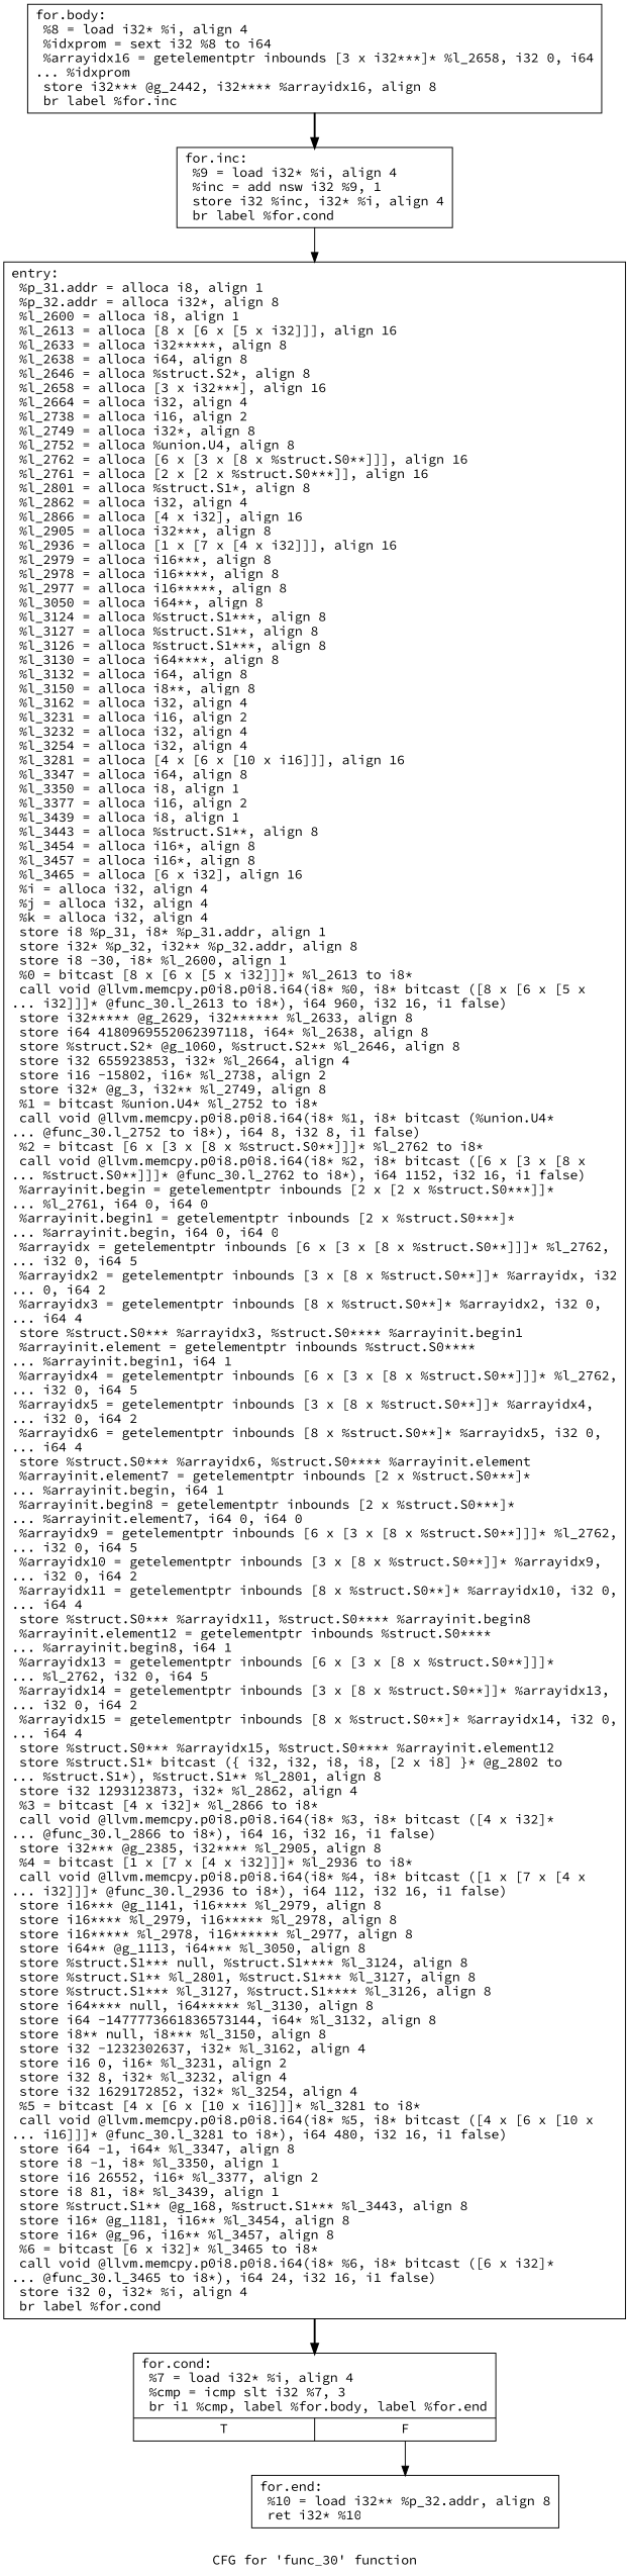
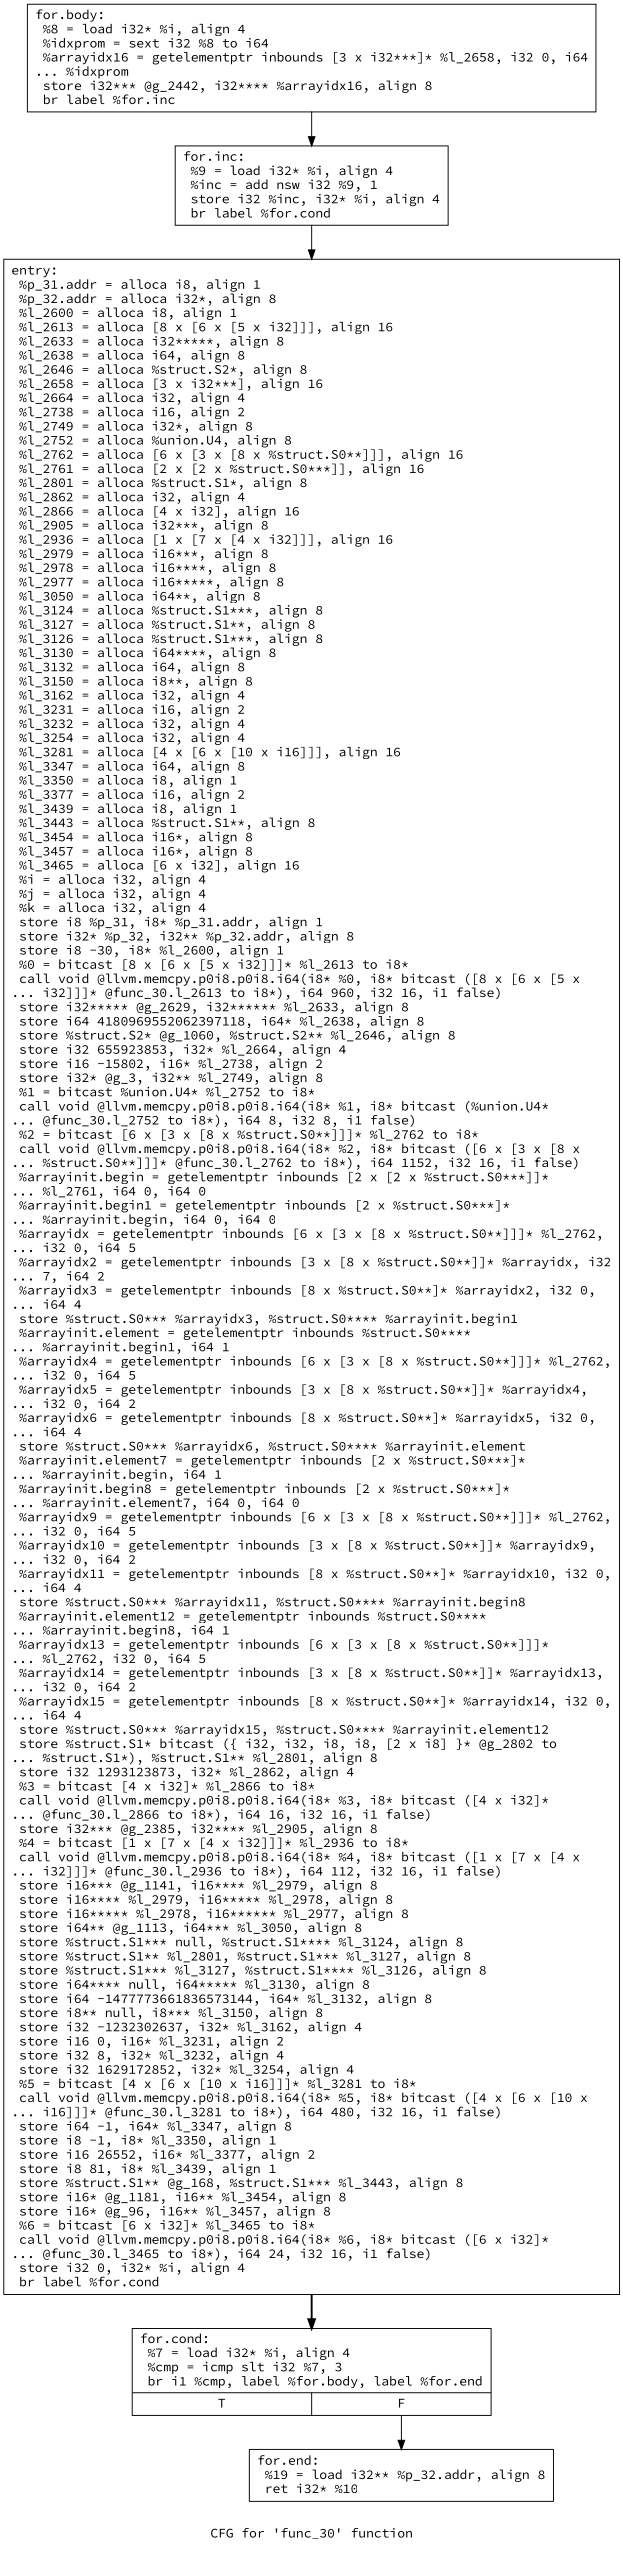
  digraph {
    fontname="Source Code Pro"
    label="CFG for 'func_30' function"
    node [fontname="Source Code Pro" shape=record]
    edge [fontname="Source Code Pro" style=bold]
-   n1 [label="{entry:\l  %p_31.addr = alloca i8, align 1\l  %p_32.addr = alloca i32*, align 8\l  %l_2600 = alloca i8, align 1\l  %l_2613 = alloca [8 x [6 x [5 x i32]]], align 16\l  %l_2633 = alloca i32*****, align 8\l  %l_2638 = alloca i64, align 8\l  %l_2646 = alloca %struct.S2*, align 8\l  %l_2658 = alloca [3 x i32***], align 16\l  %l_2664 = alloca i32, align 4\l  %l_2738 = alloca i16, align 2\l  %l_2749 = alloca i32*, align 8\l  %l_2752 = alloca %union.U4, align 8\l  %l_2762 = alloca [6 x [3 x [8 x %struct.S0**]]], align 16\l  %l_2761 = alloca [2 x [2 x %struct.S0***]], align 16\l  %l_2801 = alloca %struct.S1*, align 8\l  %l_2862 = alloca i32, align 4\l  %l_2866 = alloca [4 x i32], align 16\l  %l_2905 = alloca i32***, align 8\l  %l_2936 = alloca [1 x [7 x [4 x i32]]], align 16\l  %l_2979 = alloca i16***, align 8\l  %l_2978 = alloca i16****, align 8\l  %l_2977 = alloca i16*****, align 8\l  %l_3050 = alloca i64**, align 8\l  %l_3124 = alloca %struct.S1***, align 8\l  %l_3127 = alloca %struct.S1**, align 8\l  %l_3126 = alloca %struct.S1***, align 8\l  %l_3130 = alloca i64****, align 8\l  %l_3132 = alloca i64, align 8\l  %l_3150 = alloca i8**, align 8\l  %l_3162 = alloca i32, align 4\l  %l_3231 = alloca i16, align 2\l  %l_3232 = alloca i32, align 4\l  %l_3254 = alloca i32, align 4\l  %l_3281 = alloca [4 x [6 x [10 x i16]]], align 16\l  %l_3347 = alloca i64, align 8\l  %l_3350 = alloca i8, align 1\l  %l_3377 = alloca i16, align 2\l  %l_3439 = alloca i8, align 1\l  %l_3443 = alloca %struct.S1**, align 8\l  %l_3454 = alloca i16*, align 8\l  %l_3457 = alloca i16*, align 8\l  %l_3465 = alloca [6 x i32], align 16\l  %i = alloca i32, align 4\l  %j = alloca i32, align 4\l  %k = alloca i32, align 4\l  store i8 %p_31, i8* %p_31.addr, align 1\l  store i32* %p_32, i32** %p_32.addr, align 8\l  store i8 -30, i8* %l_2600, align 1\l  %0 = bitcast [8 x [6 x [5 x i32]]]* %l_2613 to i8*\l  call void @llvm.memcpy.p0i8.p0i8.i64(i8* %0, i8* bitcast ([8 x [6 x [5 x\l... i32]]]* @func_30.l_2613 to i8*), i64 960, i32 16, i1 false)\l  store i32***** @g_2629, i32****** %l_2633, align 8\l  store i64 4180969552062397118, i64* %l_2638, align 8\l  store %struct.S2* @g_1060, %struct.S2** %l_2646, align 8\l  store i32 655923853, i32* %l_2664, align 4\l  store i16 -15802, i16* %l_2738, align 2\l  store i32* @g_3, i32** %l_2749, align 8\l  %1 = bitcast %union.U4* %l_2752 to i8*\l  call void @llvm.memcpy.p0i8.p0i8.i64(i8* %1, i8* bitcast (%union.U4*\l... @func_30.l_2752 to i8*), i64 8, i32 8, i1 false)\l  %2 = bitcast [6 x [3 x [8 x %struct.S0**]]]* %l_2762 to i8*\l  call void @llvm.memcpy.p0i8.p0i8.i64(i8* %2, i8* bitcast ([6 x [3 x [8 x\l... %struct.S0**]]]* @func_30.l_2762 to i8*), i64 1152, i32 16, i1 false)\l  %arrayinit.begin = getelementptr inbounds [2 x [2 x %struct.S0***]]*\l... %l_2761, i64 0, i64 0\l  %arrayinit.begin1 = getelementptr inbounds [2 x %struct.S0***]*\l... %arrayinit.begin, i64 0, i64 0\l  %arrayidx = getelementptr inbounds [6 x [3 x [8 x %struct.S0**]]]* %l_2762,\l... i32 0, i64 5\l  %arrayidx2 = getelementptr inbounds [3 x [8 x %struct.S0**]]* %arrayidx, i32\l... 0, i64 2\l  %arrayidx3 = getelementptr inbounds [8 x %struct.S0**]* %arrayidx2, i32 0,\l... i64 4\l  store %struct.S0*** %arrayidx3, %struct.S0**** %arrayinit.begin1\l  %arrayinit.element = getelementptr inbounds %struct.S0****\l... %arrayinit.begin1, i64 1\l  %arrayidx4 = getelementptr inbounds [6 x [3 x [8 x %struct.S0**]]]* %l_2762,\l... i32 0, i64 5\l  %arrayidx5 = getelementptr inbounds [3 x [8 x %struct.S0**]]* %arrayidx4,\l... i32 0, i64 2\l  %arrayidx6 = getelementptr inbounds [8 x %struct.S0**]* %arrayidx5, i32 0,\l... i64 4\l  store %struct.S0*** %arrayidx6, %struct.S0**** %arrayinit.element\l  %arrayinit.element7 = getelementptr inbounds [2 x %struct.S0***]*\l... %arrayinit.begin, i64 1\l  %arrayinit.begin8 = getelementptr inbounds [2 x %struct.S0***]*\l... %arrayinit.element7, i64 0, i64 0\l  %arrayidx9 = getelementptr inbounds [6 x [3 x [8 x %struct.S0**]]]* %l_2762,\l... i32 0, i64 5\l  %arrayidx10 = getelementptr inbounds [3 x [8 x %struct.S0**]]* %arrayidx9,\l... i32 0, i64 2\l  %arrayidx11 = getelementptr inbounds [8 x %struct.S0**]* %arrayidx10, i32 0,\l... i64 4\l  store %struct.S0*** %arrayidx11, %struct.S0**** %arrayinit.begin8\l  %arrayinit.element12 = getelementptr inbounds %struct.S0****\l... %arrayinit.begin8, i64 1\l  %arrayidx13 = getelementptr inbounds [6 x [3 x [8 x %struct.S0**]]]*\l... %l_2762, i32 0, i64 5\l  %arrayidx14 = getelementptr inbounds [3 x [8 x %struct.S0**]]* %arrayidx13,\l... i32 0, i64 2\l  %arrayidx15 = getelementptr inbounds [8 x %struct.S0**]* %arrayidx14, i32 0,\l... i64 4\l  store %struct.S0*** %arrayidx15, %struct.S0**** %arrayinit.element12\l  store %struct.S1* bitcast (\{ i32, i32, i8, i8, [2 x i8] \}* @g_2802 to\l... %struct.S1*), %struct.S1** %l_2801, align 8\l  store i32 1293123873, i32* %l_2862, align 4\l  %3 = bitcast [4 x i32]* %l_2866 to i8*\l  call void @llvm.memcpy.p0i8.p0i8.i64(i8* %3, i8* bitcast ([4 x i32]*\l... @func_30.l_2866 to i8*), i64 16, i32 16, i1 false)\l  store i32*** @g_2385, i32**** %l_2905, align 8\l  %4 = bitcast [1 x [7 x [4 x i32]]]* %l_2936 to i8*\l  call void @llvm.memcpy.p0i8.p0i8.i64(i8* %4, i8* bitcast ([1 x [7 x [4 x\l... i32]]]* @func_30.l_2936 to i8*), i64 112, i32 16, i1 false)\l  store i16*** @g_1141, i16**** %l_2979, align 8\l  store i16**** %l_2979, i16***** %l_2978, align 8\l  store i16***** %l_2978, i16****** %l_2977, align 8\l  store i64** @g_1113, i64*** %l_3050, align 8\l  store %struct.S1*** null, %struct.S1**** %l_3124, align 8\l  store %struct.S1** %l_2801, %struct.S1*** %l_3127, align 8\l  store %struct.S1*** %l_3127, %struct.S1**** %l_3126, align 8\l  store i64**** null, i64***** %l_3130, align 8\l  store i64 -1477773661836573144, i64* %l_3132, align 8\l  store i8** null, i8*** %l_3150, align 8\l  store i32 -1232302637, i32* %l_3162, align 4\l  store i16 0, i16* %l_3231, align 2\l  store i32 8, i32* %l_3232, align 4\l  store i32 1629172852, i32* %l_3254, align 4\l  %5 = bitcast [4 x [6 x [10 x i16]]]* %l_3281 to i8*\l  call void @llvm.memcpy.p0i8.p0i8.i64(i8* %5, i8* bitcast ([4 x [6 x [10 x\l... i16]]]* @func_30.l_3281 to i8*), i64 480, i32 16, i1 false)\l  store i64 -1, i64* %l_3347, align 8\l  store i8 -1, i8* %l_3350, align 1\l  store i16 26552, i16* %l_3377, align 2\l  store i8 81, i8* %l_3439, align 1\l  store %struct.S1** @g_168, %struct.S1*** %l_3443, align 8\l  store i16* @g_1181, i16** %l_3454, align 8\l  store i16* @g_96, i16** %l_3457, align 8\l  %6 = bitcast [6 x i32]* %l_3465 to i8*\l  call void @llvm.memcpy.p0i8.p0i8.i64(i8* %6, i8* bitcast ([6 x i32]*\l... @func_30.l_3465 to i8*), i64 24, i32 16, i1 false)\l  store i32 0, i32* %i, align 4\l  br label %for.cond\l}"]
+   n1 [label="{entry:\l  %p_31.addr = alloca i8, align 1\l  %p_32.addr = alloca i32*, align 8\l  %l_2600 = alloca i8, align 1\l  %l_2613 = alloca [8 x [6 x [5 x i32]]], align 16\l  %l_2633 = alloca i32*****, align 8\l  %l_2638 = alloca i64, align 8\l  %l_2646 = alloca %struct.S2*, align 8\l  %l_2658 = alloca [3 x i32***], align 16\l  %l_2664 = alloca i32, align 4\l  %l_2738 = alloca i16, align 2\l  %l_2749 = alloca i32*, align 8\l  %l_2752 = alloca %union.U4, align 8\l  %l_2762 = alloca [6 x [3 x [8 x %struct.S0**]]], align 16\l  %l_2761 = alloca [2 x [2 x %struct.S0***]], align 16\l  %l_2801 = alloca %struct.S1*, align 8\l  %l_2862 = alloca i32, align 4\l  %l_2866 = alloca [4 x i32], align 16\l  %l_2905 = alloca i32***, align 8\l  %l_2936 = alloca [1 x [7 x [4 x i32]]], align 16\l  %l_2979 = alloca i16***, align 8\l  %l_2978 = alloca i16****, align 8\l  %l_2977 = alloca i16*****, align 8\l  %l_3050 = alloca i64**, align 8\l  %l_3124 = alloca %struct.S1***, align 8\l  %l_3127 = alloca %struct.S1**, align 8\l  %l_3126 = alloca %struct.S1***, align 8\l  %l_3130 = alloca i64****, align 8\l  %l_3132 = alloca i64, align 8\l  %l_3150 = alloca i8**, align 8\l  %l_3162 = alloca i32, align 4\l  %l_3231 = alloca i16, align 2\l  %l_3232 = alloca i32, align 4\l  %l_3254 = alloca i32, align 4\l  %l_3281 = alloca [4 x [6 x [10 x i16]]], align 16\l  %l_3347 = alloca i64, align 8\l  %l_3350 = alloca i8, align 1\l  %l_3377 = alloca i16, align 2\l  %l_3439 = alloca i8, align 1\l  %l_3443 = alloca %struct.S1**, align 8\l  %l_3454 = alloca i16*, align 8\l  %l_3457 = alloca i16*, align 8\l  %l_3465 = alloca [6 x i32], align 16\l  %i = alloca i32, align 4\l  %j = alloca i32, align 4\l  %k = alloca i32, align 4\l  store i8 %p_31, i8* %p_31.addr, align 1\l  store i32* %p_32, i32** %p_32.addr, align 8\l  store i8 -30, i8* %l_2600, align 1\l  %0 = bitcast [8 x [6 x [5 x i32]]]* %l_2613 to i8*\l  call void @llvm.memcpy.p0i8.p0i8.i64(i8* %0, i8* bitcast ([8 x [6 x [5 x\l... i32]]]* @func_30.l_2613 to i8*), i64 960, i32 16, i1 false)\l  store i32***** @g_2629, i32****** %l_2633, align 8\l  store i64 4180969552062397118, i64* %l_2638, align 8\l  store %struct.S2* @g_1060, %struct.S2** %l_2646, align 8\l  store i32 655923853, i32* %l_2664, align 4\l  store i16 -15802, i16* %l_2738, align 2\l  store i32* @g_3, i32** %l_2749, align 8\l  %1 = bitcast %union.U4* %l_2752 to i8*\l  call void @llvm.memcpy.p0i8.p0i8.i64(i8* %1, i8* bitcast (%union.U4*\l... @func_30.l_2752 to i8*), i64 8, i32 8, i1 false)\l  %2 = bitcast [6 x [3 x [8 x %struct.S0**]]]* %l_2762 to i8*\l  call void @llvm.memcpy.p0i8.p0i8.i64(i8* %2, i8* bitcast ([6 x [3 x [8 x\l... %struct.S0**]]]* @func_30.l_2762 to i8*), i64 1152, i32 16, i1 false)\l  %arrayinit.begin = getelementptr inbounds [2 x [2 x %struct.S0***]]*\l... %l_2761, i64 0, i64 0\l  %arrayinit.begin1 = getelementptr inbounds [2 x %struct.S0***]*\l... %arrayinit.begin, i64 0, i64 0\l  %arrayidx = getelementptr inbounds [6 x [3 x [8 x %struct.S0**]]]* %l_2762,\l... i32 0, i64 5\l  %arrayidx2 = getelementptr inbounds [3 x [8 x %struct.S0**]]* %arrayidx, i32\l... 7, i64 2\l  %arrayidx3 = getelementptr inbounds [8 x %struct.S0**]* %arrayidx2, i32 0,\l... i64 4\l  store %struct.S0*** %arrayidx3, %struct.S0**** %arrayinit.begin1\l  %arrayinit.element = getelementptr inbounds %struct.S0****\l... %arrayinit.begin1, i64 1\l  %arrayidx4 = getelementptr inbounds [6 x [3 x [8 x %struct.S0**]]]* %l_2762,\l... i32 0, i64 5\l  %arrayidx5 = getelementptr inbounds [3 x [8 x %struct.S0**]]* %arrayidx4,\l... i32 0, i64 2\l  %arrayidx6 = getelementptr inbounds [8 x %struct.S0**]* %arrayidx5, i32 0,\l... i64 4\l  store %struct.S0*** %arrayidx6, %struct.S0**** %arrayinit.element\l  %arrayinit.element7 = getelementptr inbounds [2 x %struct.S0***]*\l... %arrayinit.begin, i64 1\l  %arrayinit.begin8 = getelementptr inbounds [2 x %struct.S0***]*\l... %arrayinit.element7, i64 0, i64 0\l  %arrayidx9 = getelementptr inbounds [6 x [3 x [8 x %struct.S0**]]]* %l_2762,\l... i32 0, i64 5\l  %arrayidx10 = getelementptr inbounds [3 x [8 x %struct.S0**]]* %arrayidx9,\l... i32 0, i64 2\l  %arrayidx11 = getelementptr inbounds [8 x %struct.S0**]* %arrayidx10, i32 0,\l... i64 4\l  store %struct.S0*** %arrayidx11, %struct.S0**** %arrayinit.begin8\l  %arrayinit.element12 = getelementptr inbounds %struct.S0****\l... %arrayinit.begin8, i64 1\l  %arrayidx13 = getelementptr inbounds [6 x [3 x [8 x %struct.S0**]]]*\l... %l_2762, i32 0, i64 5\l  %arrayidx14 = getelementptr inbounds [3 x [8 x %struct.S0**]]* %arrayidx13,\l... i32 0, i64 2\l  %arrayidx15 = getelementptr inbounds [8 x %struct.S0**]* %arrayidx14, i32 0,\l... i64 4\l  store %struct.S0*** %arrayidx15, %struct.S0**** %arrayinit.element12\l  store %struct.S1* bitcast (\{ i32, i32, i8, i8, [2 x i8] \}* @g_2802 to\l... %struct.S1*), %struct.S1** %l_2801, align 8\l  store i32 1293123873, i32* %l_2862, align 4\l  %3 = bitcast [4 x i32]* %l_2866 to i8*\l  call void @llvm.memcpy.p0i8.p0i8.i64(i8* %3, i8* bitcast ([4 x i32]*\l... @func_30.l_2866 to i8*), i64 16, i32 16, i1 false)\l  store i32*** @g_2385, i32**** %l_2905, align 8\l  %4 = bitcast [1 x [7 x [4 x i32]]]* %l_2936 to i8*\l  call void @llvm.memcpy.p0i8.p0i8.i64(i8* %4, i8* bitcast ([1 x [7 x [4 x\l... i32]]]* @func_30.l_2936 to i8*), i64 112, i32 16, i1 false)\l  store i16*** @g_1141, i16**** %l_2979, align 8\l  store i16**** %l_2979, i16***** %l_2978, align 8\l  store i16***** %l_2978, i16****** %l_2977, align 8\l  store i64** @g_1113, i64*** %l_3050, align 8\l  store %struct.S1*** null, %struct.S1**** %l_3124, align 8\l  store %struct.S1** %l_2801, %struct.S1*** %l_3127, align 8\l  store %struct.S1*** %l_3127, %struct.S1**** %l_3126, align 8\l  store i64**** null, i64***** %l_3130, align 8\l  store i64 -1477773661836573144, i64* %l_3132, align 8\l  store i8** null, i8*** %l_3150, align 8\l  store i32 -1232302637, i32* %l_3162, align 4\l  store i16 0, i16* %l_3231, align 2\l  store i32 8, i32* %l_3232, align 4\l  store i32 1629172852, i32* %l_3254, align 4\l  %5 = bitcast [4 x [6 x [10 x i16]]]* %l_3281 to i8*\l  call void @llvm.memcpy.p0i8.p0i8.i64(i8* %5, i8* bitcast ([4 x [6 x [10 x\l... i16]]]* @func_30.l_3281 to i8*), i64 480, i32 16, i1 false)\l  store i64 -1, i64* %l_3347, align 8\l  store i8 -1, i8* %l_3350, align 1\l  store i16 26552, i16* %l_3377, align 2\l  store i8 81, i8* %l_3439, align 1\l  store %struct.S1** @g_168, %struct.S1*** %l_3443, align 8\l  store i16* @g_1181, i16** %l_3454, align 8\l  store i16* @g_96, i16** %l_3457, align 8\l  %6 = bitcast [6 x i32]* %l_3465 to i8*\l  call void @llvm.memcpy.p0i8.p0i8.i64(i8* %6, i8* bitcast ([6 x i32]*\l... @func_30.l_3465 to i8*), i64 24, i32 16, i1 false)\l  store i32 0, i32* %i, align 4\l  br label %for.cond\l}"]
    n2 [label="{for.cond:                                         \l  %7 = load i32* %i, align 4\l  %cmp = icmp slt i32 %7, 3\l  br i1 %cmp, label %for.body, label %for.end\l|{<s0>T|<s1>F}}"]
-   n3 [label="{for.end:                                          \l  %10 = load i32** %p_32.addr, align 8\l  ret i32* %10\l}"]
+   n3 [label="{for.end:                                          \l  %19 = load i32** %p_32.addr, align 8\l  ret i32* %10\l}"]
    n4 [label="{for.body:                                         \l  %8 = load i32* %i, align 4\l  %idxprom = sext i32 %8 to i64\l  %arrayidx16 = getelementptr inbounds [3 x i32***]* %l_2658, i32 0, i64\l... %idxprom\l  store i32*** @g_2442, i32**** %arrayidx16, align 8\l  br label %for.inc\l}"]
    n5 [label="{for.inc:                                          \l  %9 = load i32* %i, align 4\l  %inc = add nsw i32 %9, 1\l  store i32 %inc, i32* %i, align 4\l  br label %for.cond\l}"]
    n1 -> n2
    n2 -> n3 [style=solid tailport=s1]
-   n4 -> n5
+   n4 -> n5 [style=solid]
    n5 -> n1 [style=solid]
  }
